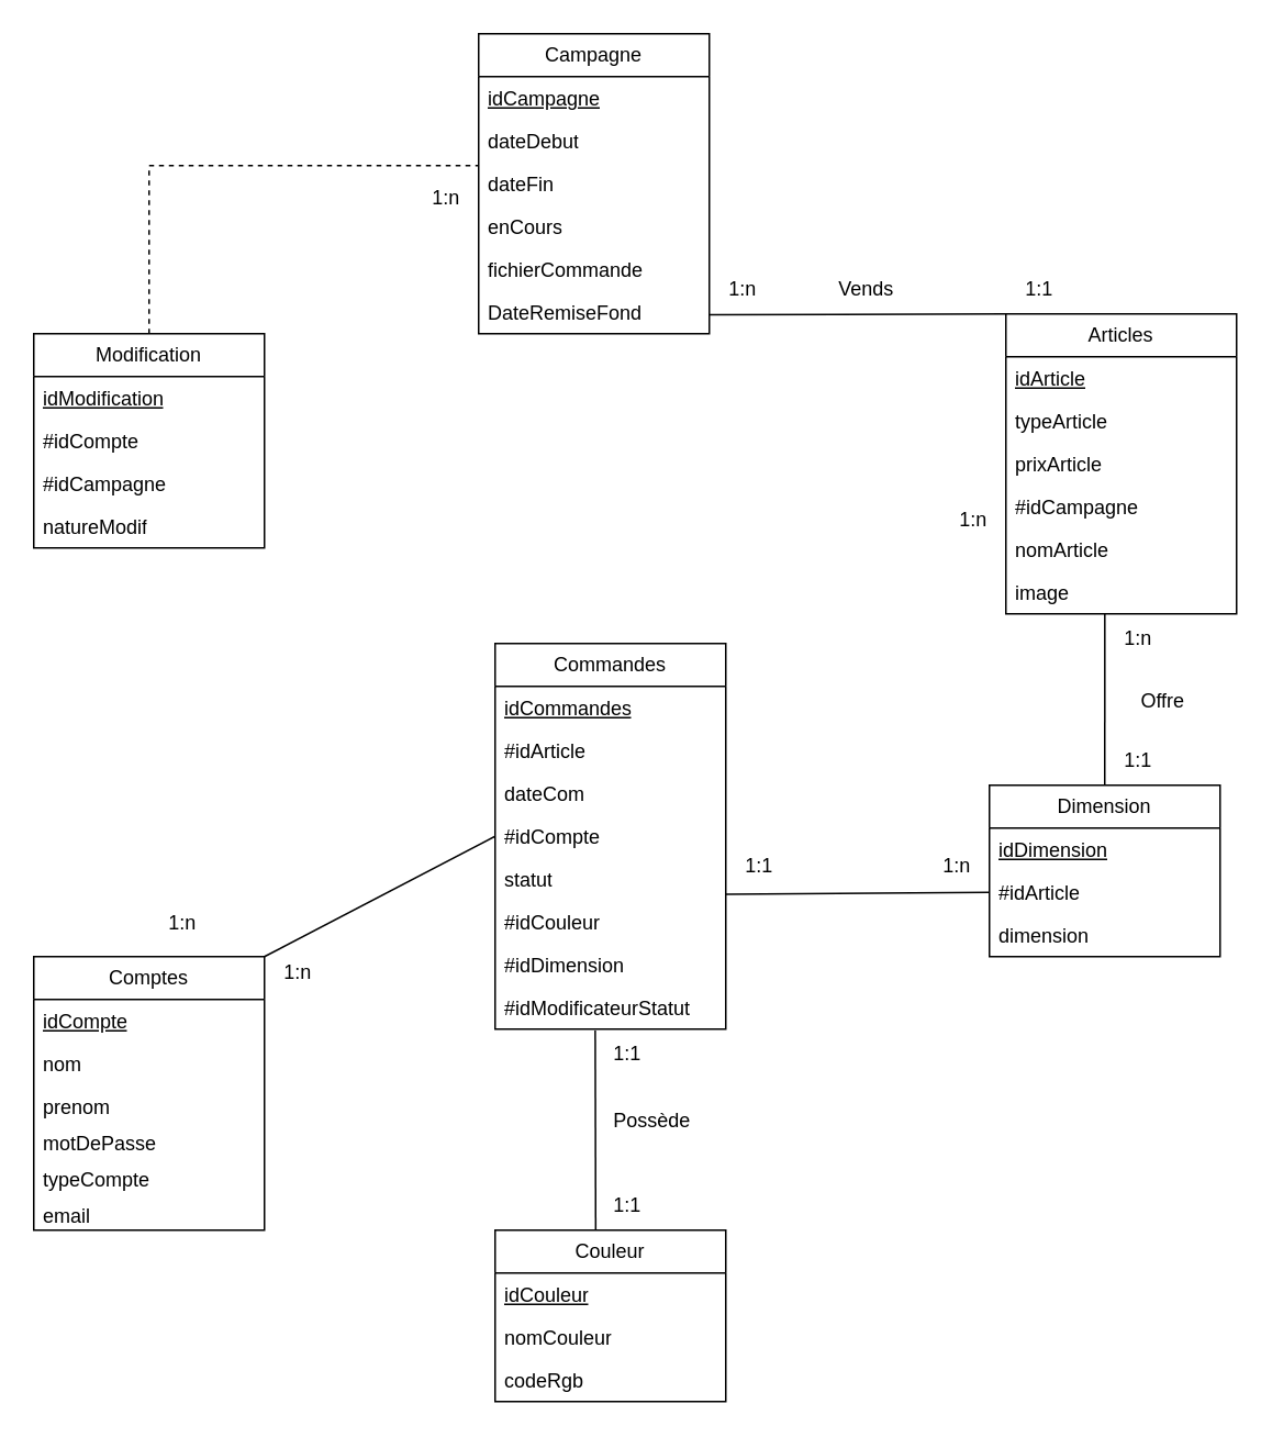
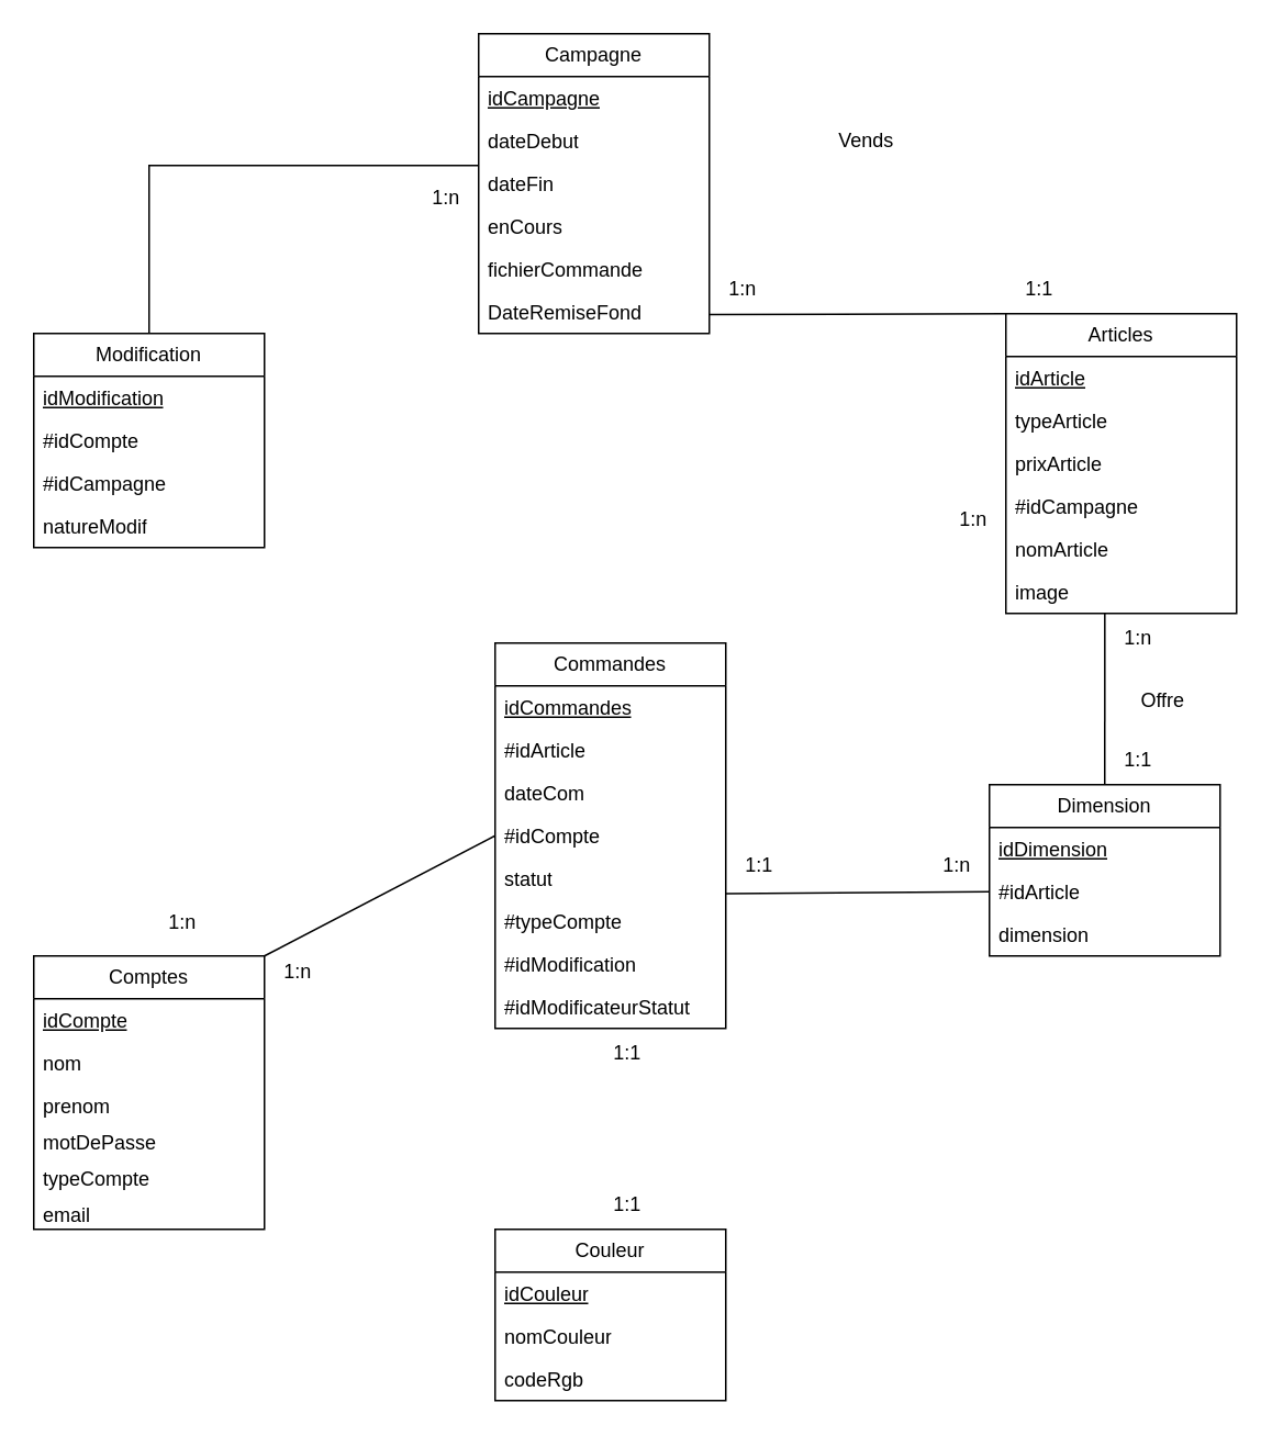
  <mxCell id="0" />
  <mxCell id="1" parent="0" />
  <mxCell id="2" value="Comptes" style="swimlane;fontStyle=0;childLayout=stackLayout;horizontal=1;startSize=26;fillColor=none;horizontalStack=0;resizeParent=1;resizeParentMax=0;resizeLast=0;collapsible=1;marginBottom=0;whiteSpace=wrap;html=1;" parent="1" vertex="1"><mxGeometry x="20" y="580" width="140" height="166" as="geometry" /></mxCell>
  <mxCell id="3" value="&lt;u&gt;idCompte&lt;/u&gt;" style="text;strokeColor=none;fillColor=none;align=left;verticalAlign=top;spacingLeft=4;spacingRight=4;overflow=hidden;rotatable=0;points=[[0,0.5],[1,0.5]];portConstraint=eastwest;whiteSpace=wrap;html=1;" parent="2" vertex="1"><mxGeometry y="26" width="140" height="26" as="geometry" /></mxCell>
  <mxCell id="4" value="nom" style="text;strokeColor=none;fillColor=none;align=left;verticalAlign=top;spacingLeft=4;spacingRight=4;overflow=hidden;rotatable=0;points=[[0,0.5],[1,0.5]];portConstraint=eastwest;whiteSpace=wrap;html=1;" parent="2" vertex="1"><mxGeometry y="52" width="140" height="26" as="geometry" /></mxCell>
  <mxCell id="5" value="prenom" style="text;strokeColor=none;fillColor=none;align=left;verticalAlign=top;spacingLeft=4;spacingRight=4;overflow=hidden;rotatable=0;points=[[0,0.5],[1,0.5]];portConstraint=eastwest;whiteSpace=wrap;html=1;" parent="2" vertex="1"><mxGeometry y="78" width="140" height="22" as="geometry" /></mxCell>
  <mxCell id="6" value="motDePasse" style="text;strokeColor=none;fillColor=none;align=left;verticalAlign=top;spacingLeft=4;spacingRight=4;overflow=hidden;rotatable=0;points=[[0,0.5],[1,0.5]];portConstraint=eastwest;whiteSpace=wrap;html=1;" parent="2" vertex="1"><mxGeometry y="100" width="140" height="22" as="geometry" /></mxCell>
  <mxCell id="7" value="typeCompte" style="text;strokeColor=none;fillColor=none;align=left;verticalAlign=top;spacingLeft=4;spacingRight=4;overflow=hidden;rotatable=0;points=[[0,0.5],[1,0.5]];portConstraint=eastwest;whiteSpace=wrap;html=1;" parent="2" vertex="1"><mxGeometry y="122" width="140" height="22" as="geometry" /></mxCell>
  <mxCell id="8" value="email" style="text;strokeColor=none;fillColor=none;align=left;verticalAlign=top;spacingLeft=4;spacingRight=4;overflow=hidden;rotatable=0;points=[[0,0.5],[1,0.5]];portConstraint=eastwest;whiteSpace=wrap;html=1;" vertex="1" parent="2"><mxGeometry y="144" width="140" height="22" as="geometry" /></mxCell>
  <mxCell id="9" value="Campagne" style="swimlane;fontStyle=0;childLayout=stackLayout;horizontal=1;startSize=26;fillColor=none;horizontalStack=0;resizeParent=1;resizeParentMax=0;resizeLast=0;collapsible=1;marginBottom=0;whiteSpace=wrap;html=1;" parent="1" vertex="1"><mxGeometry x="290" y="20" width="140" height="182" as="geometry" /></mxCell>
  <mxCell id="10" value="&lt;u&gt;idCampagne&lt;/u&gt;" style="text;strokeColor=none;fillColor=none;align=left;verticalAlign=top;spacingLeft=4;spacingRight=4;overflow=hidden;rotatable=0;points=[[0,0.5],[1,0.5]];portConstraint=eastwest;whiteSpace=wrap;html=1;" parent="9" vertex="1"><mxGeometry y="26" width="140" height="26" as="geometry" /></mxCell>
  <mxCell id="11" value="dateDebut" style="text;strokeColor=none;fillColor=none;align=left;verticalAlign=top;spacingLeft=4;spacingRight=4;overflow=hidden;rotatable=0;points=[[0,0.5],[1,0.5]];portConstraint=eastwest;whiteSpace=wrap;html=1;" parent="9" vertex="1"><mxGeometry y="52" width="140" height="26" as="geometry" /></mxCell>
  <mxCell id="12" value="dateFin" style="text;strokeColor=none;fillColor=none;align=left;verticalAlign=top;spacingLeft=4;spacingRight=4;overflow=hidden;rotatable=0;points=[[0,0.5],[1,0.5]];portConstraint=eastwest;whiteSpace=wrap;html=1;" parent="9" vertex="1"><mxGeometry y="78" width="140" height="26" as="geometry" /></mxCell>
  <mxCell id="13" value="enCours" style="text;strokeColor=none;fillColor=none;align=left;verticalAlign=top;spacingLeft=4;spacingRight=4;overflow=hidden;rotatable=0;points=[[0,0.5],[1,0.5]];portConstraint=eastwest;whiteSpace=wrap;html=1;" parent="9" vertex="1"><mxGeometry y="104" width="140" height="26" as="geometry" /></mxCell>
  <mxCell id="14" value="fichierCommande" style="text;strokeColor=none;fillColor=none;align=left;verticalAlign=top;spacingLeft=4;spacingRight=4;overflow=hidden;rotatable=0;points=[[0,0.5],[1,0.5]];portConstraint=eastwest;whiteSpace=wrap;html=1;" vertex="1" parent="9"><mxGeometry y="130" width="140" height="26" as="geometry" /></mxCell>
  <mxCell id="15" value="DateRemiseFond&lt;br&gt;" style="text;strokeColor=none;fillColor=none;align=left;verticalAlign=top;spacingLeft=4;spacingRight=4;overflow=hidden;rotatable=0;points=[[0,0.5],[1,0.5]];portConstraint=eastwest;whiteSpace=wrap;html=1;" vertex="1" parent="9"><mxGeometry y="156" width="140" height="26" as="geometry" /></mxCell>
  <mxCell id="16" value="Articles" style="swimlane;fontStyle=0;childLayout=stackLayout;horizontal=1;startSize=26;fillColor=none;horizontalStack=0;resizeParent=1;resizeParentMax=0;resizeLast=0;collapsible=1;marginBottom=0;whiteSpace=wrap;html=1;" parent="1" vertex="1"><mxGeometry x="610" y="190" width="140" height="182" as="geometry"><mxRectangle x="650" y="210" width="80" height="30" as="alternateBounds" /></mxGeometry></mxCell>
  <mxCell id="17" value="&lt;u&gt;idArticle&lt;/u&gt;" style="text;strokeColor=none;fillColor=none;align=left;verticalAlign=top;spacingLeft=4;spacingRight=4;overflow=hidden;rotatable=0;points=[[0,0.5],[1,0.5]];portConstraint=eastwest;whiteSpace=wrap;html=1;" parent="16" vertex="1"><mxGeometry y="26" width="140" height="26" as="geometry" /></mxCell>
  <mxCell id="18" value="typeArticle" style="text;strokeColor=none;fillColor=none;align=left;verticalAlign=top;spacingLeft=4;spacingRight=4;overflow=hidden;rotatable=0;points=[[0,0.5],[1,0.5]];portConstraint=eastwest;whiteSpace=wrap;html=1;" parent="16" vertex="1"><mxGeometry y="52" width="140" height="26" as="geometry" /></mxCell>
  <mxCell id="19" value="prixArticle" style="text;strokeColor=none;fillColor=none;align=left;verticalAlign=top;spacingLeft=4;spacingRight=4;overflow=hidden;rotatable=0;points=[[0,0.5],[1,0.5]];portConstraint=eastwest;whiteSpace=wrap;html=1;" parent="16" vertex="1"><mxGeometry y="78" width="140" height="26" as="geometry" /></mxCell>
  <mxCell id="20" value="#idCampagne" style="text;strokeColor=none;fillColor=none;align=left;verticalAlign=top;spacingLeft=4;spacingRight=4;overflow=hidden;rotatable=0;points=[[0,0.5],[1,0.5]];portConstraint=eastwest;whiteSpace=wrap;html=1;" vertex="1" parent="16"><mxGeometry y="104" width="140" height="26" as="geometry" /></mxCell>
  <mxCell id="21" value="nomArticle" style="text;strokeColor=none;fillColor=none;align=left;verticalAlign=top;spacingLeft=4;spacingRight=4;overflow=hidden;rotatable=0;points=[[0,0.5],[1,0.5]];portConstraint=eastwest;whiteSpace=wrap;html=1;" vertex="1" parent="16"><mxGeometry y="130" width="140" height="26" as="geometry" /></mxCell>
  <mxCell id="22" value="image" style="text;strokeColor=none;fillColor=none;align=left;verticalAlign=top;spacingLeft=4;spacingRight=4;overflow=hidden;rotatable=0;points=[[0,0.5],[1,0.5]];portConstraint=eastwest;whiteSpace=wrap;html=1;" vertex="1" parent="16"><mxGeometry y="156" width="140" height="26" as="geometry" /></mxCell>
  <mxCell id="23" value="Commandes" style="swimlane;fontStyle=0;childLayout=stackLayout;horizontal=1;startSize=26;fillColor=none;horizontalStack=0;resizeParent=1;resizeParentMax=0;resizeLast=0;collapsible=1;marginBottom=0;whiteSpace=wrap;html=1;" parent="1" vertex="1"><mxGeometry x="300" y="390" width="140" height="234" as="geometry" /></mxCell>
  <mxCell id="24" value="&lt;u&gt;idCommandes&lt;/u&gt;" style="text;strokeColor=none;fillColor=none;align=left;verticalAlign=top;spacingLeft=4;spacingRight=4;overflow=hidden;rotatable=0;points=[[0,0.5],[1,0.5]];portConstraint=eastwest;whiteSpace=wrap;html=1;" parent="23" vertex="1"><mxGeometry y="26" width="140" height="26" as="geometry" /></mxCell>
  <mxCell id="25" value="#idArticle" style="text;strokeColor=none;fillColor=none;align=left;verticalAlign=top;spacingLeft=4;spacingRight=4;overflow=hidden;rotatable=0;points=[[0,0.5],[1,0.5]];portConstraint=eastwest;whiteSpace=wrap;html=1;" parent="23" vertex="1"><mxGeometry y="52" width="140" height="26" as="geometry" /></mxCell>
  <mxCell id="26" value="dateCom" style="text;strokeColor=none;fillColor=none;align=left;verticalAlign=top;spacingLeft=4;spacingRight=4;overflow=hidden;rotatable=0;points=[[0,0.5],[1,0.5]];portConstraint=eastwest;whiteSpace=wrap;html=1;" parent="23" vertex="1"><mxGeometry y="78" width="140" height="26" as="geometry" /></mxCell>
  <mxCell id="27" value="#idCompte" style="text;strokeColor=none;fillColor=none;align=left;verticalAlign=top;spacingLeft=4;spacingRight=4;overflow=hidden;rotatable=0;points=[[0,0.5],[1,0.5]];portConstraint=eastwest;whiteSpace=wrap;html=1;" vertex="1" parent="23"><mxGeometry y="104" width="140" height="26" as="geometry" /></mxCell>
  <mxCell id="28" value="statut" style="text;strokeColor=none;fillColor=none;align=left;verticalAlign=top;spacingLeft=4;spacingRight=4;overflow=hidden;rotatable=0;points=[[0,0.5],[1,0.5]];portConstraint=eastwest;whiteSpace=wrap;html=1;" vertex="1" parent="23"><mxGeometry y="130" width="140" height="26" as="geometry" /></mxCell>
- <mxCell id="29" value="#idCouleur" style="text;strokeColor=none;fillColor=none;align=left;verticalAlign=top;spacingLeft=4;spacingRight=4;overflow=hidden;rotatable=0;points=[[0,0.5],[1,0.5]];portConstraint=eastwest;whiteSpace=wrap;html=1;" vertex="1" parent="23"><mxGeometry y="156" width="140" height="26" as="geometry" /></mxCell>
- <mxCell id="30" value="#idDimension" style="text;strokeColor=none;fillColor=none;align=left;verticalAlign=top;spacingLeft=4;spacingRight=4;overflow=hidden;rotatable=0;points=[[0,0.5],[1,0.5]];portConstraint=eastwest;whiteSpace=wrap;html=1;" vertex="1" parent="23"><mxGeometry y="182" width="140" height="26" as="geometry" /></mxCell>
+ <mxCell id="29" value="#typeCompte" style="text;strokeColor=none;fillColor=none;align=left;verticalAlign=top;spacingLeft=4;spacingRight=4;overflow=hidden;rotatable=0;points=[[0,0.5],[1,0.5]];portConstraint=eastwest;whiteSpace=wrap;html=1;" vertex="1" parent="23"><mxGeometry y="156" width="140" height="26" as="geometry" /></mxCell>
+ <mxCell id="30" value="#idModification" style="text;strokeColor=none;fillColor=none;align=left;verticalAlign=top;spacingLeft=4;spacingRight=4;overflow=hidden;rotatable=0;points=[[0,0.5],[1,0.5]];portConstraint=eastwest;whiteSpace=wrap;html=1;" vertex="1" parent="23"><mxGeometry y="182" width="140" height="26" as="geometry" /></mxCell>
  <mxCell id="31" value="#idModificateurStatut" style="text;strokeColor=none;fillColor=none;align=left;verticalAlign=top;spacingLeft=4;spacingRight=4;overflow=hidden;rotatable=0;points=[[0,0.5],[1,0.5]];portConstraint=eastwest;whiteSpace=wrap;html=1;" vertex="1" parent="23"><mxGeometry y="208" width="140" height="26" as="geometry" /></mxCell>
  <mxCell id="32" value="" style="endArrow=none;html=1;rounded=0;exitX=0;exitY=0;exitDx=0;exitDy=0;entryX=0.003;entryY=1.016;entryDx=0;entryDy=0;entryPerimeter=0;" edge="1" parent="1" source="16" target="34"><mxGeometry width="50" height="50" relative="1" as="geometry"><mxPoint x="610" y="190" as="sourcePoint" /><mxPoint x="490" y="190" as="targetPoint" /></mxGeometry></mxCell>
- <mxCell id="33" value="Vends" style="text;html=1;align=center;verticalAlign=middle;resizable=0;points=[];autosize=1;strokeColor=none;fillColor=none;" vertex="1" parent="1"><mxGeometry x="495" y="160" width="60" height="30" as="geometry" /></mxCell>
+ <mxCell id="33" value="Vends" style="text;html=1;align=center;verticalAlign=middle;resizable=0;points=[];autosize=1;strokeColor=none;fillColor=none;" vertex="1" parent="1"><mxGeometry x="495" y="70" width="60" height="30" as="geometry" /></mxCell>
  <mxCell id="34" value="1:n" style="text;html=1;align=center;verticalAlign=middle;resizable=0;points=[];autosize=1;strokeColor=none;fillColor=none;" vertex="1" parent="1"><mxGeometry x="430" y="160" width="40" height="30" as="geometry" /></mxCell>
  <mxCell id="35" value="1:1" style="text;html=1;align=center;verticalAlign=middle;resizable=0;points=[];autosize=1;strokeColor=none;fillColor=none;" vertex="1" parent="1"><mxGeometry x="610" y="160" width="40" height="30" as="geometry" /></mxCell>
  <mxCell id="36" value="1:n" style="text;html=1;align=center;verticalAlign=middle;resizable=0;points=[];autosize=1;strokeColor=none;fillColor=none;" vertex="1" parent="1"><mxGeometry x="570" y="300" width="40" height="30" as="geometry" /></mxCell>
  <mxCell id="37" value="" style="endArrow=none;html=1;rounded=0;entryX=0;entryY=0.5;entryDx=0;entryDy=0;exitX=1;exitY=0;exitDx=0;exitDy=0;" edge="1" parent="1" source="2" target="27"><mxGeometry width="50" height="50" relative="1" as="geometry"><mxPoint x="140" y="550" as="sourcePoint" /><mxPoint x="190" y="500" as="targetPoint" /></mxGeometry></mxCell>
  <mxCell id="38" value="1:n" style="text;html=1;align=center;verticalAlign=middle;resizable=0;points=[];autosize=1;strokeColor=none;fillColor=none;" vertex="1" parent="1"><mxGeometry x="160" y="575" width="40" height="30" as="geometry" /></mxCell>
- <mxCell id="39" value="" style="endArrow=none;html=1;rounded=0;exitX=0.5;exitY=0;exitDx=0;exitDy=0;entryX=0;entryY=0.077;entryDx=0;entryDy=0;entryPerimeter=0;dashed=1;" edge="1" parent="1" source="61" target="12"><mxGeometry width="50" height="50" relative="1" as="geometry"><mxPoint x="80" y="530" as="sourcePoint" /><mxPoint x="240" y="100" as="targetPoint" /><Array as="points"><mxPoint x="90" y="100" /></Array></mxGeometry></mxCell>
+ <mxCell id="39" value="" style="endArrow=none;html=1;rounded=0;exitX=0.5;exitY=0;exitDx=0;exitDy=0;entryX=0;entryY=0.077;entryDx=0;entryDy=0;entryPerimeter=0;" edge="1" parent="1" source="61" target="12"><mxGeometry width="50" height="50" relative="1" as="geometry"><mxPoint x="80" y="530" as="sourcePoint" /><mxPoint x="240" y="100" as="targetPoint" /><Array as="points"><mxPoint x="90" y="100" /></Array></mxGeometry></mxCell>
  <mxCell id="40" value="1:n" style="text;html=1;align=center;verticalAlign=middle;resizable=0;points=[];autosize=1;strokeColor=none;fillColor=none;" vertex="1" parent="1"><mxGeometry x="90" y="545" width="40" height="30" as="geometry" /></mxCell>
  <mxCell id="41" value="1:n" style="text;html=1;align=center;verticalAlign=middle;resizable=0;points=[];autosize=1;strokeColor=none;fillColor=none;" vertex="1" parent="1"><mxGeometry x="250" y="105" width="40" height="30" as="geometry" /></mxCell>
  <mxCell id="42" value="Dimension" style="swimlane;fontStyle=0;childLayout=stackLayout;horizontal=1;startSize=26;fillColor=none;horizontalStack=0;resizeParent=1;resizeParentMax=0;resizeLast=0;collapsible=1;marginBottom=0;whiteSpace=wrap;html=1;" vertex="1" parent="1"><mxGeometry x="600" y="476" width="140" height="104" as="geometry" /></mxCell>
  <mxCell id="43" value="&lt;u&gt;idDimension&lt;/u&gt;" style="text;strokeColor=none;fillColor=none;align=left;verticalAlign=top;spacingLeft=4;spacingRight=4;overflow=hidden;rotatable=0;points=[[0,0.5],[1,0.5]];portConstraint=eastwest;whiteSpace=wrap;html=1;" vertex="1" parent="42"><mxGeometry y="26" width="140" height="26" as="geometry" /></mxCell>
  <mxCell id="44" value="#idArticle" style="text;strokeColor=none;fillColor=none;align=left;verticalAlign=top;spacingLeft=4;spacingRight=4;overflow=hidden;rotatable=0;points=[[0,0.5],[1,0.5]];portConstraint=eastwest;whiteSpace=wrap;html=1;" vertex="1" parent="42"><mxGeometry y="52" width="140" height="26" as="geometry" /></mxCell>
  <mxCell id="45" value="dimension" style="text;strokeColor=none;fillColor=none;align=left;verticalAlign=top;spacingLeft=4;spacingRight=4;overflow=hidden;rotatable=0;points=[[0,0.5],[1,0.5]];portConstraint=eastwest;whiteSpace=wrap;html=1;" vertex="1" parent="42"><mxGeometry y="78" width="140" height="26" as="geometry" /></mxCell>
  <mxCell id="46" value="" style="endArrow=none;html=1;rounded=0;entryX=0.429;entryY=1;entryDx=0;entryDy=0;entryPerimeter=0;exitX=0.5;exitY=0;exitDx=0;exitDy=0;" edge="1" parent="1" source="42" target="22"><mxGeometry width="50" height="50" relative="1" as="geometry"><mxPoint x="570" y="470" as="sourcePoint" /><mxPoint x="620" y="420" as="targetPoint" /></mxGeometry></mxCell>
  <mxCell id="47" value="" style="endArrow=none;html=1;rounded=0;entryX=0;entryY=0.5;entryDx=0;entryDy=0;exitX=0.998;exitY=-0.15;exitDx=0;exitDy=0;exitPerimeter=0;" edge="1" parent="1" source="29" target="44"><mxGeometry width="50" height="50" relative="1" as="geometry"><mxPoint x="470" y="550" as="sourcePoint" /><mxPoint x="550" y="500" as="targetPoint" /></mxGeometry></mxCell>
  <mxCell id="48" value="1:1" style="text;html=1;align=center;verticalAlign=middle;resizable=0;points=[];autosize=1;strokeColor=none;fillColor=none;" vertex="1" parent="1"><mxGeometry x="440" y="510" width="40" height="30" as="geometry" /></mxCell>
  <mxCell id="49" value="1:n" style="text;html=1;align=center;verticalAlign=middle;resizable=0;points=[];autosize=1;strokeColor=none;fillColor=none;" vertex="1" parent="1"><mxGeometry x="560" y="510" width="40" height="30" as="geometry" /></mxCell>
  <mxCell id="50" value="1:n" style="text;html=1;align=center;verticalAlign=middle;resizable=0;points=[];autosize=1;strokeColor=none;fillColor=none;" vertex="1" parent="1"><mxGeometry x="670" y="372" width="40" height="30" as="geometry" /></mxCell>
  <mxCell id="51" value="1:1" style="text;html=1;align=center;verticalAlign=middle;resizable=0;points=[];autosize=1;strokeColor=none;fillColor=none;" vertex="1" parent="1"><mxGeometry x="670" y="446" width="40" height="30" as="geometry" /></mxCell>
  <mxCell id="52" value="Offre" style="text;html=1;align=center;verticalAlign=middle;resizable=0;points=[];autosize=1;strokeColor=none;fillColor=none;" vertex="1" parent="1"><mxGeometry x="680" y="410" width="50" height="30" as="geometry" /></mxCell>
  <mxCell id="53" value="Couleur" style="swimlane;fontStyle=0;childLayout=stackLayout;horizontal=1;startSize=26;fillColor=none;horizontalStack=0;resizeParent=1;resizeParentMax=0;resizeLast=0;collapsible=1;marginBottom=0;whiteSpace=wrap;html=1;" vertex="1" parent="1"><mxGeometry x="300" y="746" width="140" height="104" as="geometry" /></mxCell>
  <mxCell id="54" value="&lt;u&gt;idCouleur&lt;/u&gt;" style="text;strokeColor=none;fillColor=none;align=left;verticalAlign=top;spacingLeft=4;spacingRight=4;overflow=hidden;rotatable=0;points=[[0,0.5],[1,0.5]];portConstraint=eastwest;whiteSpace=wrap;html=1;" vertex="1" parent="53"><mxGeometry y="26" width="140" height="26" as="geometry" /></mxCell>
  <mxCell id="55" value="nomCouleur" style="text;strokeColor=none;fillColor=none;align=left;verticalAlign=top;spacingLeft=4;spacingRight=4;overflow=hidden;rotatable=0;points=[[0,0.5],[1,0.5]];portConstraint=eastwest;whiteSpace=wrap;html=1;" vertex="1" parent="53"><mxGeometry y="52" width="140" height="26" as="geometry" /></mxCell>
  <mxCell id="56" value="codeRgb" style="text;strokeColor=none;fillColor=none;align=left;verticalAlign=top;spacingLeft=4;spacingRight=4;overflow=hidden;rotatable=0;points=[[0,0.5],[1,0.5]];portConstraint=eastwest;whiteSpace=wrap;html=1;" vertex="1" parent="53"><mxGeometry y="78" width="140" height="26" as="geometry" /></mxCell>
- <mxCell id="57" value="" style="endArrow=none;html=1;rounded=0;exitX=0.436;exitY=-0.005;exitDx=0;exitDy=0;exitPerimeter=0;entryX=0.434;entryY=1.03;entryDx=0;entryDy=0;entryPerimeter=0;" edge="1" parent="1" source="53" target="31"><mxGeometry width="50" height="50" relative="1" as="geometry"><mxPoint x="340" y="720" as="sourcePoint" /><mxPoint x="360" y="640" as="targetPoint" /></mxGeometry></mxCell>
  <mxCell id="58" value="1:1" style="text;html=1;align=center;verticalAlign=middle;resizable=0;points=[];autosize=1;strokeColor=none;fillColor=none;" vertex="1" parent="1"><mxGeometry x="360" y="716" width="40" height="30" as="geometry" /></mxCell>
  <mxCell id="59" value="1:1" style="text;html=1;align=center;verticalAlign=middle;resizable=0;points=[];autosize=1;strokeColor=none;fillColor=none;" vertex="1" parent="1"><mxGeometry x="360" y="624" width="40" height="30" as="geometry" /></mxCell>
- <mxCell id="60" value="Possède" style="text;html=1;align=center;verticalAlign=middle;resizable=0;points=[];autosize=1;strokeColor=none;fillColor=none;" vertex="1" parent="1"><mxGeometry x="360" y="665" width="70" height="30" as="geometry" /></mxCell>
  <mxCell id="61" value="Modification" style="swimlane;fontStyle=0;childLayout=stackLayout;horizontal=1;startSize=26;fillColor=none;horizontalStack=0;resizeParent=1;resizeParentMax=0;resizeLast=0;collapsible=1;marginBottom=0;whiteSpace=wrap;html=1;" vertex="1" parent="1"><mxGeometry x="20" y="202" width="140" height="130" as="geometry" /></mxCell>
  <mxCell id="62" value="&lt;u&gt;idModification&lt;/u&gt;" style="text;strokeColor=none;fillColor=none;align=left;verticalAlign=top;spacingLeft=4;spacingRight=4;overflow=hidden;rotatable=0;points=[[0,0.5],[1,0.5]];portConstraint=eastwest;whiteSpace=wrap;html=1;" vertex="1" parent="61"><mxGeometry y="26" width="140" height="26" as="geometry" /></mxCell>
  <mxCell id="63" value="#idCompte" style="text;strokeColor=none;fillColor=none;align=left;verticalAlign=top;spacingLeft=4;spacingRight=4;overflow=hidden;rotatable=0;points=[[0,0.5],[1,0.5]];portConstraint=eastwest;whiteSpace=wrap;html=1;" vertex="1" parent="61"><mxGeometry y="52" width="140" height="26" as="geometry" /></mxCell>
  <mxCell id="64" value="#idCampagne" style="text;strokeColor=none;fillColor=none;align=left;verticalAlign=top;spacingLeft=4;spacingRight=4;overflow=hidden;rotatable=0;points=[[0,0.5],[1,0.5]];portConstraint=eastwest;whiteSpace=wrap;html=1;" vertex="1" parent="61"><mxGeometry y="78" width="140" height="26" as="geometry" /></mxCell>
  <mxCell id="65" value="natureModif" style="text;strokeColor=none;fillColor=none;align=left;verticalAlign=top;spacingLeft=4;spacingRight=4;overflow=hidden;rotatable=0;points=[[0,0.5],[1,0.5]];portConstraint=eastwest;whiteSpace=wrap;html=1;" vertex="1" parent="61"><mxGeometry y="104" width="140" height="26" as="geometry" /></mxCell>
